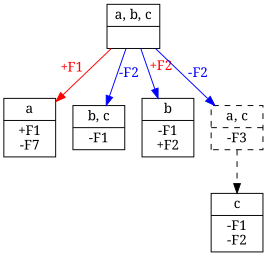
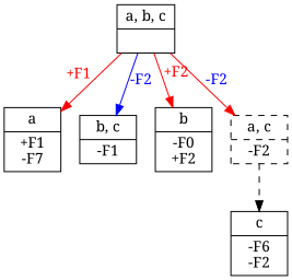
  digraph {
    fontname="Noto Serif"
    node [fontname="Noto Serif" shape=record]
    edge [fontname="Noto Serif" color=red fontcolor=red]
    n1 [label="{<segs> a |<feats> +F1\n-F7 }"]
    n2 [label="{<segs> b, c |<feats> -F1 }"]
-   n3 [label="{<segs> b |<feats> -F1\n+F2 }"]
-   n4 [label="{<segs> a, c |<feats> -F3 }" style=dashed]
-   n5 [label="{<segs> c |<feats> -F1\n-F2 }"]
+   n3 [label="{<segs> b |<feats> -F0\n+F2 }"]
+   n4 [label="{<segs> a, c |<feats> -F2 }" style=dashed]
+   n5 [label="{<segs> c |<feats> -F6\n-F2 }"]
    n6 [label="{<segs> a, b, c |<feats>  }"]
    subgraph sub_1 {
      rank=same
      n1
      n2
      n3
      n4
    }
    n4 -> n5 [style=dashed color="" fontcolor=""]
    n6 -> n1 [xlabel="+F1"]
    n6 -> n2 [color=blue fontcolor=blue label="-F2"]
-   n6 -> n3 [color=blue xlabel="+F2"]
-   n6 -> n4 [color=blue fontcolor=blue label="-F2"]
+   n6 -> n3 [xlabel="+F2"]
+   n6 -> n4 [fontcolor=blue label="-F2"]
  }
